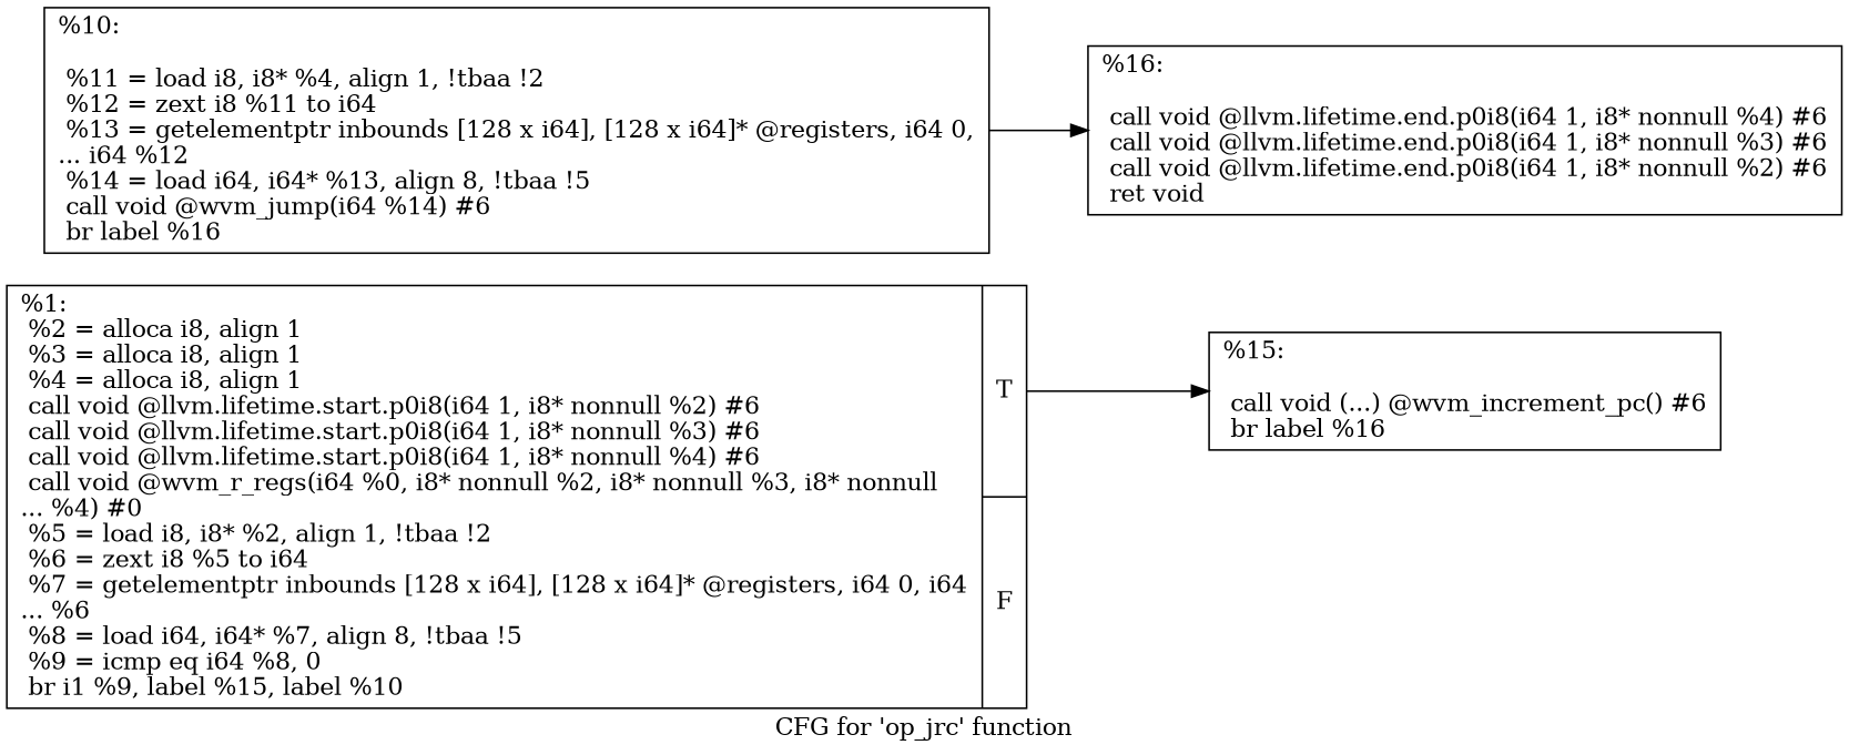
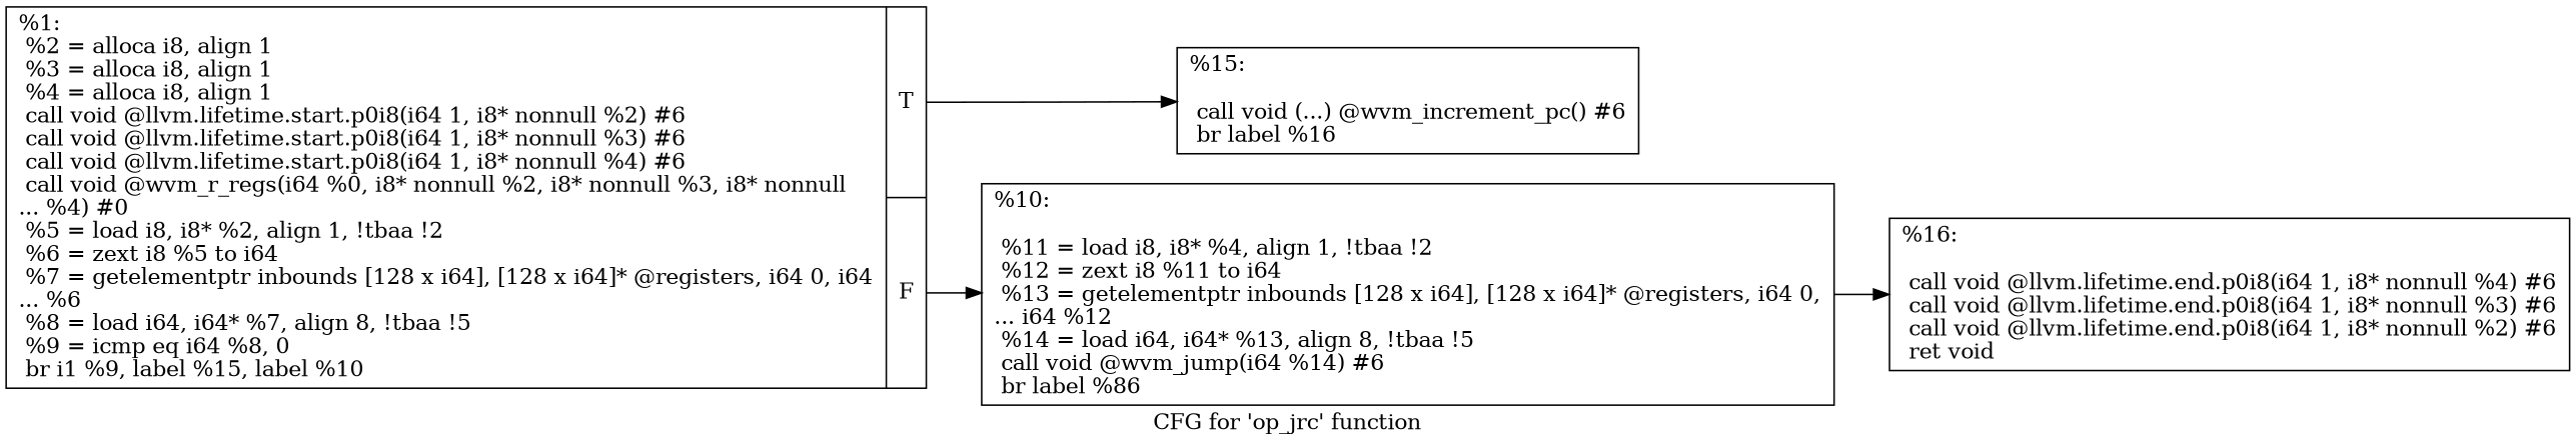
  digraph {
    label="CFG for 'op_jrc' function"
    rankdir=LR
    node [shape=record]
    n1 [label="{%1:\l  %2 = alloca i8, align 1\l  %3 = alloca i8, align 1\l  %4 = alloca i8, align 1\l  call void @llvm.lifetime.start.p0i8(i64 1, i8* nonnull %2) #6\l  call void @llvm.lifetime.start.p0i8(i64 1, i8* nonnull %3) #6\l  call void @llvm.lifetime.start.p0i8(i64 1, i8* nonnull %4) #6\l  call void @wvm_r_regs(i64 %0, i8* nonnull %2, i8* nonnull %3, i8* nonnull\l... %4) #0\l  %5 = load i8, i8* %2, align 1, !tbaa !2\l  %6 = zext i8 %5 to i64\l  %7 = getelementptr inbounds [128 x i64], [128 x i64]* @registers, i64 0, i64\l... %6\l  %8 = load i64, i64* %7, align 8, !tbaa !5\l  %9 = icmp eq i64 %8, 0\l  br i1 %9, label %15, label %10\l|{<s0>T|<s1>F}}"]
    n2 [label="{%15:\l\l  call void (...) @wvm_increment_pc() #6\l  br label %16\l}"]
-   n3 [label="{%10:\l\l  %11 = load i8, i8* %4, align 1, !tbaa !2\l  %12 = zext i8 %11 to i64\l  %13 = getelementptr inbounds [128 x i64], [128 x i64]* @registers, i64 0,\l... i64 %12\l  %14 = load i64, i64* %13, align 8, !tbaa !5\l  call void @wvm_jump(i64 %14) #6\l  br label %16\l}"]
+   n3 [label="{%10:\l\l  %11 = load i8, i8* %4, align 1, !tbaa !2\l  %12 = zext i8 %11 to i64\l  %13 = getelementptr inbounds [128 x i64], [128 x i64]* @registers, i64 0,\l... i64 %12\l  %14 = load i64, i64* %13, align 8, !tbaa !5\l  call void @wvm_jump(i64 %14) #6\l  br label %86\l}"]
    n4 [label="{%16:\l\l  call void @llvm.lifetime.end.p0i8(i64 1, i8* nonnull %4) #6\l  call void @llvm.lifetime.end.p0i8(i64 1, i8* nonnull %3) #6\l  call void @llvm.lifetime.end.p0i8(i64 1, i8* nonnull %2) #6\l  ret void\l}"]
    n1 -> n2 [tailport=s0]
+   n1 -> n3 [tailport=s1]
    n3 -> n4
  }
